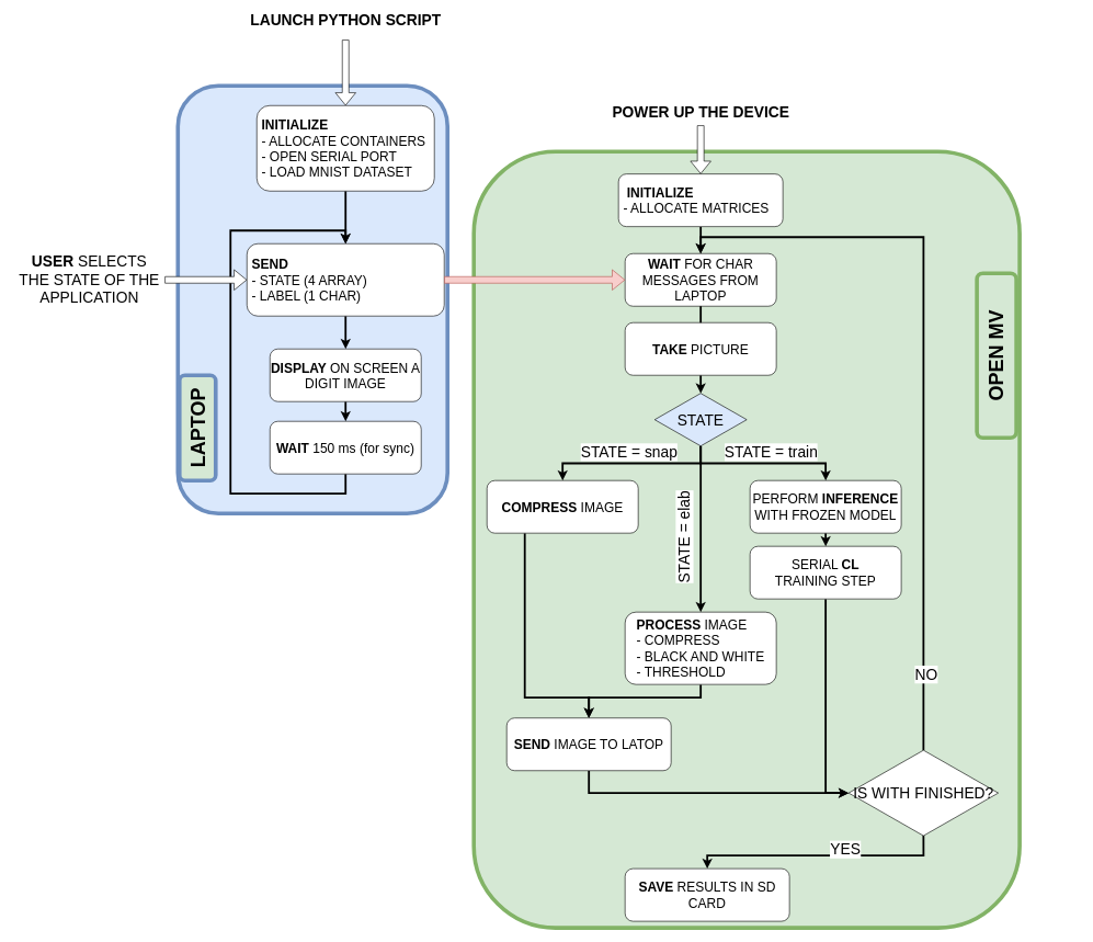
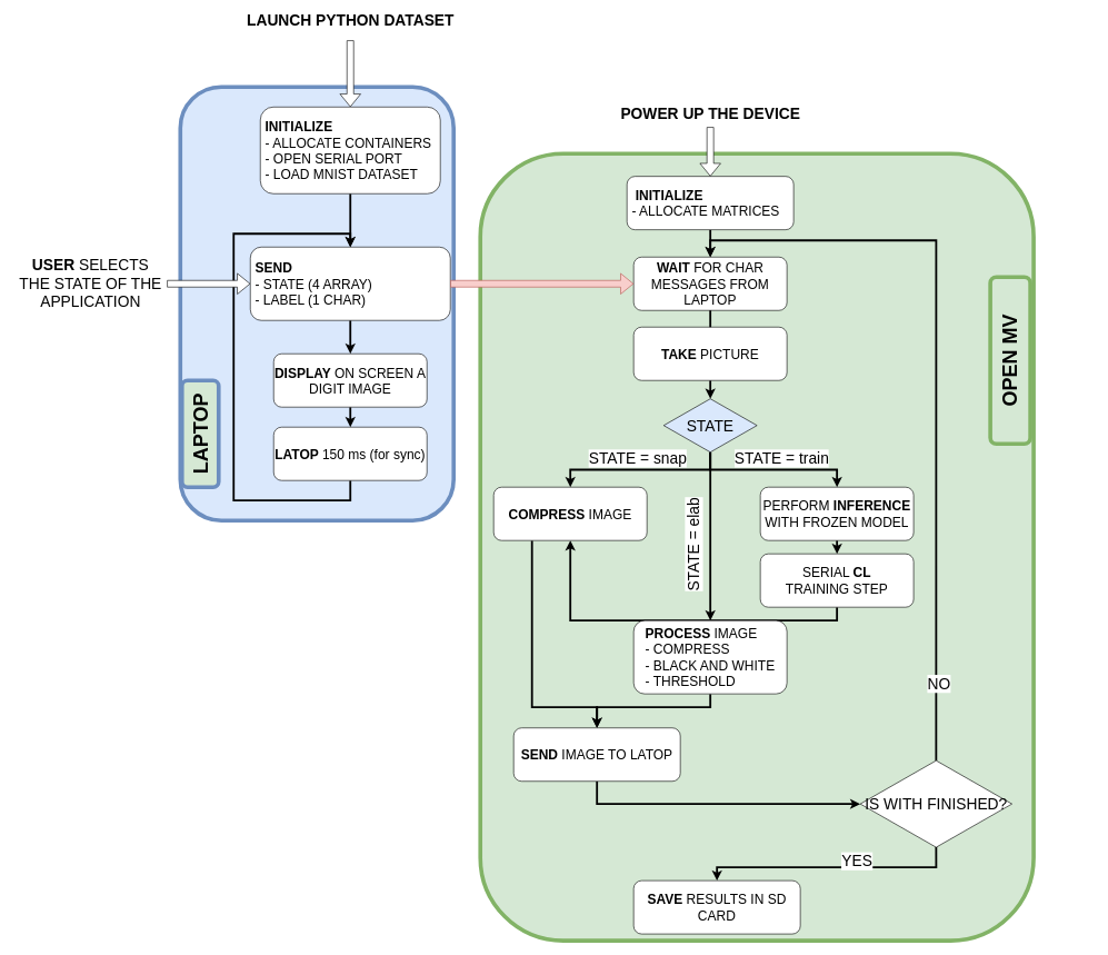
  <mxCell id="0" />
  <mxCell id="1" parent="0" />
  <mxCell id="2" value="" style="rounded=1;whiteSpace=wrap;html=1;fillColor=#dae8fc;strokeColor=#6c8ebf;strokeWidth=6;" vertex="1" parent="1"><mxGeometry x="270" y="130" width="410" height="650" as="geometry" /></mxCell>
  <mxCell id="3" value="" style="rounded=1;whiteSpace=wrap;html=1;fillColor=#d5e8d4;strokeColor=#82b366;strokeWidth=6;" vertex="1" parent="1"><mxGeometry x="720" y="230" width="830" height="1180" as="geometry" /></mxCell>
  <mxCell id="4" style="edgeStyle=orthogonalEdgeStyle;rounded=0;orthogonalLoop=1;jettySize=auto;html=1;exitX=0.5;exitY=1;exitDx=0;exitDy=0;entryX=0.5;entryY=0;entryDx=0;entryDy=0;fontSize=23;strokeWidth=3;fillColor=default;" edge="1" parent="1" source="5" target="11"><mxGeometry relative="1" as="geometry" /></mxCell>
  <mxCell id="5" value="&lt;font style=&quot;font-size: 20px&quot;&gt;&lt;b&gt;&amp;nbsp;INITIALIZE&lt;/b&gt;&lt;br&gt;&amp;nbsp;- ALLOCATE CONTAINERS&lt;br&gt;&amp;nbsp;- OPEN SERIAL PORT&lt;br&gt;&amp;nbsp;- LOAD MNIST DATASET&lt;br&gt;&lt;/font&gt;" style="rounded=1;whiteSpace=wrap;html=1;align=left;" vertex="1" parent="1"><mxGeometry x="390" y="160" width="270" height="130" as="geometry" /></mxCell>
  <mxCell id="6" style="edgeStyle=orthogonalEdgeStyle;rounded=0;orthogonalLoop=1;jettySize=auto;html=1;exitX=0.5;exitY=1;exitDx=0;exitDy=0;entryX=0.5;entryY=0;entryDx=0;entryDy=0;fontSize=23;strokeWidth=3;fillColor=default;" edge="1" parent="1" source="7" target="16"><mxGeometry relative="1" as="geometry" /></mxCell>
  <mxCell id="7" value="&lt;font style=&quot;font-size: 20px&quot;&gt;&lt;span style=&quot;font-weight: bold&quot;&gt;&amp;nbsp; &lt;font style=&quot;font-size: 20px&quot;&gt;INITIALIZE&lt;/font&gt;&lt;/span&gt;&lt;font style=&quot;font-size: 20px&quot;&gt;&lt;br&gt;&lt;b&gt;&amp;nbsp;&lt;/b&gt;- ALLOCATE MATRICES&lt;/font&gt;&lt;/font&gt;" style="rounded=1;whiteSpace=wrap;html=1;align=left;" vertex="1" parent="1"><mxGeometry x="940" y="264" width="250" height="80" as="geometry" /></mxCell>
  <mxCell id="8" value="" style="shape=flexArrow;endArrow=classic;html=1;rounded=0;entryX=0.5;entryY=0;entryDx=0;entryDy=0;fillColor=default;" edge="1" parent="1" target="5"><mxGeometry width="50" height="50" relative="1" as="geometry"><mxPoint x="525" y="60" as="sourcePoint" /><mxPoint x="800" y="210" as="targetPoint" /></mxGeometry></mxCell>
- <mxCell id="9" value="&lt;b&gt;&lt;font style=&quot;font-size: 23px&quot;&gt;LAUNCH PYTHON SCRIPT&lt;/font&gt;&lt;/b&gt;" style="text;html=1;align=center;verticalAlign=middle;resizable=0;points=[];autosize=1;strokeColor=none;fillColor=none;" vertex="1" parent="1"><mxGeometry x="370" y="20" width="310" height="20" as="geometry" /></mxCell>
+ <mxCell id="9" value="&lt;b&gt;&lt;font style=&quot;font-size: 23px&quot;&gt;LAUNCH PYTHON DATASET&lt;/font&gt;&lt;/b&gt;" style="text;html=1;align=center;verticalAlign=middle;resizable=0;points=[];autosize=1;strokeColor=none;fillColor=none;" vertex="1" parent="1"><mxGeometry x="370" y="20" width="310" height="20" as="geometry" /></mxCell>
  <mxCell id="10" style="edgeStyle=orthogonalEdgeStyle;rounded=0;orthogonalLoop=1;jettySize=auto;html=1;exitX=0.5;exitY=1;exitDx=0;exitDy=0;entryX=0.5;entryY=0;entryDx=0;entryDy=0;fontSize=17;strokeWidth=3;fillColor=default;" edge="1" parent="1" source="11" target="13"><mxGeometry relative="1" as="geometry" /></mxCell>
  <mxCell id="11" value="&lt;font style=&quot;font-size: 20px&quot;&gt;&lt;b&gt;&amp;nbsp;SEND &lt;br&gt;&lt;/b&gt;&amp;nbsp;- STATE (4 ARRAY)&lt;br&gt;&amp;nbsp;- LABEL (1 CHAR)&lt;/font&gt;" style="rounded=1;whiteSpace=wrap;html=1;align=left;" vertex="1" parent="1"><mxGeometry x="375" y="370" width="300" height="110" as="geometry" /></mxCell>
  <mxCell id="12" style="edgeStyle=orthogonalEdgeStyle;rounded=0;orthogonalLoop=1;jettySize=auto;html=1;exitX=0.5;exitY=1;exitDx=0;exitDy=0;entryX=0.5;entryY=0;entryDx=0;entryDy=0;fontSize=23;strokeWidth=3;fillColor=default;" edge="1" parent="1" source="13" target="48"><mxGeometry relative="1" as="geometry" /></mxCell>
  <mxCell id="13" value="&lt;span style=&quot;font-size: 20px&quot;&gt;&lt;b&gt;DISPLAY &lt;/b&gt;ON SCREEN A DIGIT IMAGE&lt;/span&gt;" style="rounded=1;whiteSpace=wrap;html=1;" vertex="1" parent="1"><mxGeometry x="410" y="530" width="230" height="80" as="geometry" /></mxCell>
  <mxCell id="14" value="&lt;font size=&quot;1&quot;&gt;&lt;b style=&quot;font-size: 23px&quot;&gt;POWER UP THE DEVICE&lt;/b&gt;&lt;/font&gt;" style="text;html=1;align=center;verticalAlign=middle;resizable=0;points=[];autosize=1;strokeColor=none;fillColor=none;" vertex="1" parent="1"><mxGeometry x="920" y="160" width="290" height="20" as="geometry" /></mxCell>
  <mxCell id="15" value="" style="shape=flexArrow;endArrow=classic;html=1;rounded=0;entryX=0.5;entryY=0;entryDx=0;entryDy=0;fillColor=default;" edge="1" parent="1" target="7"><mxGeometry width="50" height="50" relative="1" as="geometry"><mxPoint x="1065" y="190" as="sourcePoint" /><mxPoint x="1064.63" y="160" as="targetPoint" /></mxGeometry></mxCell>
  <mxCell id="16" value="&lt;font style=&quot;font-size: 20px&quot;&gt;&lt;b&gt;WAIT &lt;/b&gt;FOR CHAR MESSAGES FROM LAPTOP&lt;/font&gt;" style="rounded=1;whiteSpace=wrap;html=1;" vertex="1" parent="1"><mxGeometry x="950" y="385" width="230" height="80" as="geometry" /></mxCell>
  <mxCell id="17" style="edgeStyle=orthogonalEdgeStyle;rounded=0;orthogonalLoop=1;jettySize=auto;html=1;exitX=0.5;exitY=1;exitDx=0;exitDy=0;entryX=0.5;entryY=0;entryDx=0;entryDy=0;fontSize=17;strokeWidth=3;fillColor=default;" edge="1" parent="1" source="18" target="20"><mxGeometry relative="1" as="geometry" /></mxCell>
  <mxCell id="18" value="&lt;font style=&quot;font-size: 20px&quot;&gt;PERFORM &lt;b&gt;INFERENCE &lt;/b&gt;WITH FROZEN MODEL&lt;/font&gt;" style="rounded=1;whiteSpace=wrap;html=1;" vertex="1" parent="1"><mxGeometry x="1140" y="730" width="230" height="80" as="geometry" /></mxCell>
- <mxCell id="19" style="edgeStyle=orthogonalEdgeStyle;rounded=0;orthogonalLoop=1;jettySize=auto;html=1;exitX=0.5;exitY=1;exitDx=0;exitDy=0;entryX=0;entryY=0.5;entryDx=0;entryDy=0;fontSize=23;strokeWidth=3;fillColor=default;" edge="1" parent="1" source="20" target="45"><mxGeometry relative="1" as="geometry" /></mxCell>
+ <mxCell id="19" style="edgeStyle=orthogonalEdgeStyle;rounded=0;orthogonalLoop=1;jettySize=auto;html=1;exitX=0.5;exitY=1;exitDx=0;exitDy=0;fontSize=23;strokeWidth=3;fillColor=default;" edge="1" parent="1" source="20" target="36"><mxGeometry relative="1" as="geometry" /></mxCell>
  <mxCell id="20" value="&lt;font style=&quot;font-size: 20px&quot;&gt;SERIAL &lt;b&gt;CL&lt;/b&gt;&lt;br&gt;TRAINING STEP&lt;/font&gt;" style="rounded=1;whiteSpace=wrap;html=1;" vertex="1" parent="1"><mxGeometry x="1140" y="830" width="230" height="80" as="geometry" /></mxCell>
  <mxCell id="21" value="&lt;b&gt;&lt;font style=&quot;font-size: 30px&quot;&gt;LAPTOP&lt;/font&gt;&lt;/b&gt;" style="rounded=1;whiteSpace=wrap;html=1;fillColor=#d5e8d4;strokeColor=#6c8ebf;rotation=-90;strokeWidth=6;" vertex="1" parent="1"><mxGeometry x="220" y="622.5" width="160" height="55" as="geometry" /></mxCell>
  <mxCell id="22" value="&lt;b&gt;&lt;font style=&quot;font-size: 30px&quot;&gt;OPEN MV&lt;/font&gt;&lt;/b&gt;" style="rounded=1;whiteSpace=wrap;html=1;fillColor=#d5e8d4;strokeColor=#82b366;strokeWidth=6;rotation=-90;" vertex="1" parent="1"><mxGeometry x="1390" y="510" width="250" height="60" as="geometry" /></mxCell>
  <mxCell id="23" value="" style="shape=flexArrow;endArrow=classic;html=1;rounded=0;fontSize=17;fillColor=#f8cecc;exitX=1;exitY=0.5;exitDx=0;exitDy=0;entryX=0;entryY=0.5;entryDx=0;entryDy=0;strokeColor=#b85450;" edge="1" parent="1" source="11" target="16"><mxGeometry width="50" height="50" relative="1" as="geometry"><mxPoint x="540" y="590" as="sourcePoint" /><mxPoint x="590" y="540" as="targetPoint" /></mxGeometry></mxCell>
  <mxCell id="24" value="&lt;b&gt;USER &lt;/b&gt;SELECTS &lt;br&gt;THE STATE OF THE &lt;br&gt;APPLICATION" style="text;html=1;align=center;verticalAlign=middle;resizable=0;points=[];autosize=1;strokeColor=none;fillColor=none;fontSize=23;" vertex="1" parent="1"><mxGeometry x="20" y="380" width="230" height="90" as="geometry" /></mxCell>
  <mxCell id="25" style="edgeStyle=orthogonalEdgeStyle;rounded=0;orthogonalLoop=1;jettySize=auto;html=1;exitX=0.5;exitY=1;exitDx=0;exitDy=0;entryX=0.5;entryY=0;entryDx=0;entryDy=0;fontSize=23;strokeWidth=3;fillColor=default;" edge="1" parent="1" source="26" target="34"><mxGeometry relative="1" as="geometry" /></mxCell>
  <mxCell id="26" value="&lt;span style=&quot;font-size: 20px&quot;&gt;&lt;b&gt;TAKE &lt;/b&gt;PICTURE&lt;/span&gt;" style="rounded=1;whiteSpace=wrap;html=1;" vertex="1" parent="1"><mxGeometry x="950" y="490" width="230" height="80" as="geometry" /></mxCell>
  <mxCell id="27" value="" style="edgeStyle=orthogonalEdgeStyle;rounded=0;orthogonalLoop=1;jettySize=auto;html=1;exitX=0.5;exitY=1;exitDx=0;exitDy=0;entryX=0.5;entryY=0;entryDx=0;entryDy=0;fontSize=17;strokeWidth=3;fillColor=default;endArrow=none;" edge="1" parent="1" source="16" target="26"><mxGeometry relative="1" as="geometry"><mxPoint x="875" y="465" as="sourcePoint" /><mxPoint x="875" y="587.5" as="targetPoint" /></mxGeometry></mxCell>
  <mxCell id="28" style="edgeStyle=orthogonalEdgeStyle;rounded=0;orthogonalLoop=1;jettySize=auto;html=1;exitX=0.5;exitY=1;exitDx=0;exitDy=0;entryX=0.5;entryY=0;entryDx=0;entryDy=0;fontSize=23;strokeWidth=3;fillColor=default;" edge="1" parent="1" source="34" target="18"><mxGeometry relative="1" as="geometry" /></mxCell>
  <mxCell id="29" value="STATE = train" style="edgeLabel;html=1;align=center;verticalAlign=middle;resizable=0;points=[];fontSize=23;" vertex="1" connectable="0" parent="28"><mxGeometry x="0.105" y="6" relative="1" as="geometry"><mxPoint x="-1" y="-11" as="offset" /></mxGeometry></mxCell>
  <mxCell id="30" style="edgeStyle=orthogonalEdgeStyle;rounded=0;orthogonalLoop=1;jettySize=auto;html=1;exitX=0.5;exitY=1;exitDx=0;exitDy=0;entryX=0.5;entryY=0;entryDx=0;entryDy=0;fontSize=23;strokeWidth=3;fillColor=default;" edge="1" parent="1" source="34" target="36"><mxGeometry relative="1" as="geometry" /></mxCell>
  <mxCell id="31" value="STATE = snap" style="edgeLabel;html=1;align=center;verticalAlign=middle;resizable=0;points=[];fontSize=23;" vertex="1" connectable="0" parent="30"><mxGeometry x="-0.241" y="-3" relative="1" as="geometry"><mxPoint x="-36" y="-14" as="offset" /></mxGeometry></mxCell>
  <mxCell id="32" style="edgeStyle=orthogonalEdgeStyle;rounded=0;orthogonalLoop=1;jettySize=auto;html=1;exitX=0.5;exitY=1;exitDx=0;exitDy=0;entryX=0.5;entryY=0;entryDx=0;entryDy=0;fontSize=23;strokeWidth=3;fillColor=default;" edge="1" parent="1" source="34" target="38"><mxGeometry relative="1" as="geometry" /></mxCell>
  <mxCell id="33" value="STATE = elab" style="edgeLabel;html=1;align=center;verticalAlign=middle;resizable=0;points=[];fontSize=23;rotation=-90;" vertex="1" connectable="0" parent="32"><mxGeometry x="-0.265" y="1" relative="1" as="geometry"><mxPoint x="-26" y="47" as="offset" /></mxGeometry></mxCell>
  <mxCell id="34" value="STATE" style="rhombus;whiteSpace=wrap;html=1;fontSize=23;strokeWidth=1;fillColor=#dae8fc;" vertex="1" parent="1"><mxGeometry x="995" y="597.5" width="140" height="80" as="geometry" /></mxCell>
  <mxCell id="35" style="edgeStyle=orthogonalEdgeStyle;rounded=0;orthogonalLoop=1;jettySize=auto;html=1;exitX=0.25;exitY=1;exitDx=0;exitDy=0;entryX=0.5;entryY=0;entryDx=0;entryDy=0;fontSize=23;strokeWidth=3;fillColor=default;" edge="1" parent="1" source="36" target="40"><mxGeometry relative="1" as="geometry"><Array as="points"><mxPoint x="797" y="1060" /><mxPoint x="895" y="1060" /></Array></mxGeometry></mxCell>
  <mxCell id="36" value="&lt;span style=&quot;font-size: 20px&quot;&gt;&lt;b&gt;COMPRESS &lt;/b&gt;IMAGE&lt;/span&gt;" style="rounded=1;whiteSpace=wrap;html=1;" vertex="1" parent="1"><mxGeometry x="740" y="730" width="230" height="80" as="geometry" /></mxCell>
  <mxCell id="37" style="edgeStyle=orthogonalEdgeStyle;rounded=0;orthogonalLoop=1;jettySize=auto;html=1;exitX=0.5;exitY=1;exitDx=0;exitDy=0;entryX=0.5;entryY=0;entryDx=0;entryDy=0;fontSize=23;strokeWidth=3;fillColor=default;" edge="1" parent="1" source="38" target="40"><mxGeometry relative="1" as="geometry"><Array as="points"><mxPoint x="1065" y="1060" /><mxPoint x="895" y="1060" /></Array></mxGeometry></mxCell>
  <mxCell id="38" value="&lt;div style=&quot;text-align: left&quot;&gt;&lt;span style=&quot;font-size: 20px&quot;&gt;&lt;b&gt;PROCESS&lt;/b&gt; IMAGE&lt;/span&gt;&lt;/div&gt;&lt;span style=&quot;font-size: 20px&quot;&gt;&lt;div style=&quot;text-align: left&quot;&gt;&lt;span&gt;- COMPRESS&lt;/span&gt;&lt;/div&gt;&lt;div style=&quot;text-align: left&quot;&gt;&lt;span&gt;- BLACK AND WHITE&lt;/span&gt;&lt;/div&gt;&lt;div style=&quot;text-align: left&quot;&gt;&lt;span&gt;- THRESHOLD&lt;/span&gt;&lt;/div&gt;&lt;/span&gt;" style="rounded=1;whiteSpace=wrap;html=1;" vertex="1" parent="1"><mxGeometry x="950" y="930" width="230" height="110" as="geometry" /></mxCell>
  <mxCell id="39" style="edgeStyle=orthogonalEdgeStyle;rounded=0;orthogonalLoop=1;jettySize=auto;html=1;exitX=0.5;exitY=1;exitDx=0;exitDy=0;entryX=0;entryY=0.5;entryDx=0;entryDy=0;fontSize=23;strokeWidth=3;fillColor=default;" edge="1" parent="1" source="40" target="45"><mxGeometry relative="1" as="geometry" /></mxCell>
  <mxCell id="40" value="&lt;span style=&quot;font-size: 20px&quot;&gt;&lt;b&gt;SEND &lt;/b&gt;IMAGE TO LATOP&lt;/span&gt;" style="rounded=1;whiteSpace=wrap;html=1;" vertex="1" parent="1"><mxGeometry x="770" y="1091" width="250" height="80" as="geometry" /></mxCell>
  <mxCell id="41" style="edgeStyle=orthogonalEdgeStyle;rounded=0;orthogonalLoop=1;jettySize=auto;html=1;exitX=0.5;exitY=0;exitDx=0;exitDy=0;entryX=0.5;entryY=0;entryDx=0;entryDy=0;fontSize=23;strokeWidth=3;fillColor=default;" edge="1" parent="1" source="45" target="16"><mxGeometry relative="1" as="geometry"><Array as="points"><mxPoint x="1404" y="360" /><mxPoint x="1065" y="360" /></Array></mxGeometry></mxCell>
  <mxCell id="42" value="NO" style="edgeLabel;html=1;align=center;verticalAlign=middle;resizable=0;points=[];fontSize=23;" vertex="1" connectable="0" parent="41"><mxGeometry x="-0.795" y="-4" relative="1" as="geometry"><mxPoint y="1" as="offset" /></mxGeometry></mxCell>
  <mxCell id="43" style="edgeStyle=orthogonalEdgeStyle;rounded=0;orthogonalLoop=1;jettySize=auto;html=1;exitX=0.5;exitY=1;exitDx=0;exitDy=0;entryX=0.5;entryY=0;entryDx=0;entryDy=0;fontSize=23;strokeWidth=3;fillColor=default;" edge="1" parent="1" source="45" target="46"><mxGeometry relative="1" as="geometry"><Array as="points"><mxPoint x="1404" y="1300" /><mxPoint x="1075" y="1300" /></Array></mxGeometry></mxCell>
  <mxCell id="44" value="YES" style="edgeLabel;html=1;align=center;verticalAlign=middle;resizable=0;points=[];fontSize=23;" vertex="1" connectable="0" parent="43"><mxGeometry x="-0.749" y="-2" relative="1" as="geometry"><mxPoint x="-101" y="-8" as="offset" /></mxGeometry></mxCell>
  <mxCell id="45" value="IS WITH FINISHED?" style="rhombus;whiteSpace=wrap;html=1;fontSize=23;strokeWidth=1;" vertex="1" parent="1"><mxGeometry x="1290" y="1140" width="227.5" height="130" as="geometry" /></mxCell>
  <mxCell id="46" value="&lt;span style=&quot;font-size: 20px&quot;&gt;&lt;b&gt;SAVE &lt;/b&gt;RESULTS IN SD CARD&lt;/span&gt;" style="rounded=1;whiteSpace=wrap;html=1;" vertex="1" parent="1"><mxGeometry x="950" y="1320" width="250" height="80" as="geometry" /></mxCell>
  <mxCell id="47" style="edgeStyle=orthogonalEdgeStyle;rounded=0;orthogonalLoop=1;jettySize=auto;html=1;exitX=0.5;exitY=1;exitDx=0;exitDy=0;entryX=0.5;entryY=0;entryDx=0;entryDy=0;fontSize=23;strokeWidth=3;fillColor=default;" edge="1" parent="1" source="48" target="11"><mxGeometry relative="1" as="geometry"><Array as="points"><mxPoint x="525" y="750" /><mxPoint x="350" y="750" /><mxPoint x="350" y="350" /><mxPoint x="525" y="350" /></Array></mxGeometry></mxCell>
- <mxCell id="48" value="&lt;span style=&quot;font-size: 20px&quot;&gt;&lt;b&gt;WAIT &lt;/b&gt;150 ms (for sync)&lt;/span&gt;" style="rounded=1;whiteSpace=wrap;html=1;" vertex="1" parent="1"><mxGeometry x="410" y="640" width="230" height="80" as="geometry" /></mxCell>
+ <mxCell id="48" value="&lt;span style=&quot;font-size: 20px&quot;&gt;&lt;b&gt;LATOP &lt;/b&gt;150 ms (for sync)&lt;/span&gt;" style="rounded=1;whiteSpace=wrap;html=1;" vertex="1" parent="1"><mxGeometry x="410" y="640" width="230" height="80" as="geometry" /></mxCell>
  <mxCell id="49" value="" style="shape=flexArrow;endArrow=classic;html=1;rounded=0;entryX=0;entryY=0.5;entryDx=0;entryDy=0;fillColor=default;exitX=1;exitY=0.5;exitDx=0;exitDy=0;exitPerimeter=0;" edge="1" parent="1" source="24"><mxGeometry width="50" height="50" relative="1" as="geometry"><mxPoint x="260" y="425" as="sourcePoint" /><mxPoint x="375" y="425" as="targetPoint" /></mxGeometry></mxCell>
